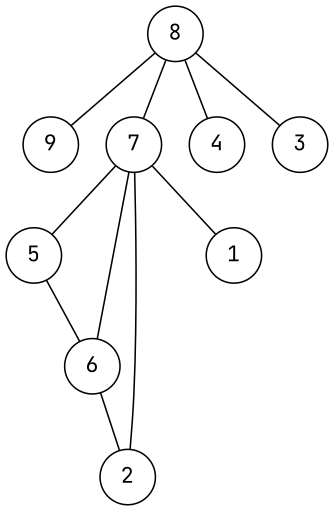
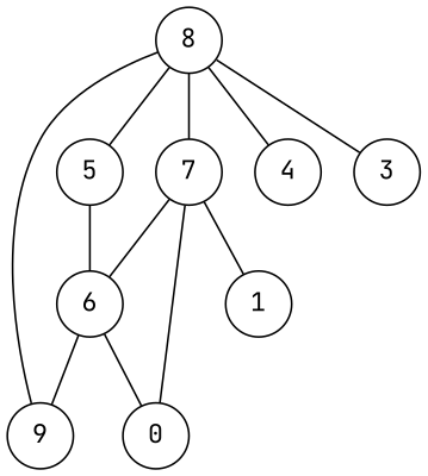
  graph {
    fontname="JetBrains Mono"
    node [fontname="JetBrains Mono" shape=circle]
    edge [fontname="JetBrains Mono"]
    5
    6
-   0 [label=2]
+   0
    n4 [label=9]
    7
    1
    8
    4
    3
    5 -- 6
    6 -- 0
+   6 -- n4
    7 -- 6
    7 -- 0
    7 -- 1
-   7 -- 5
+   8 -- 5
    8 -- n4
    8 -- 7
    8 -- 4
    8 -- 3
  }
